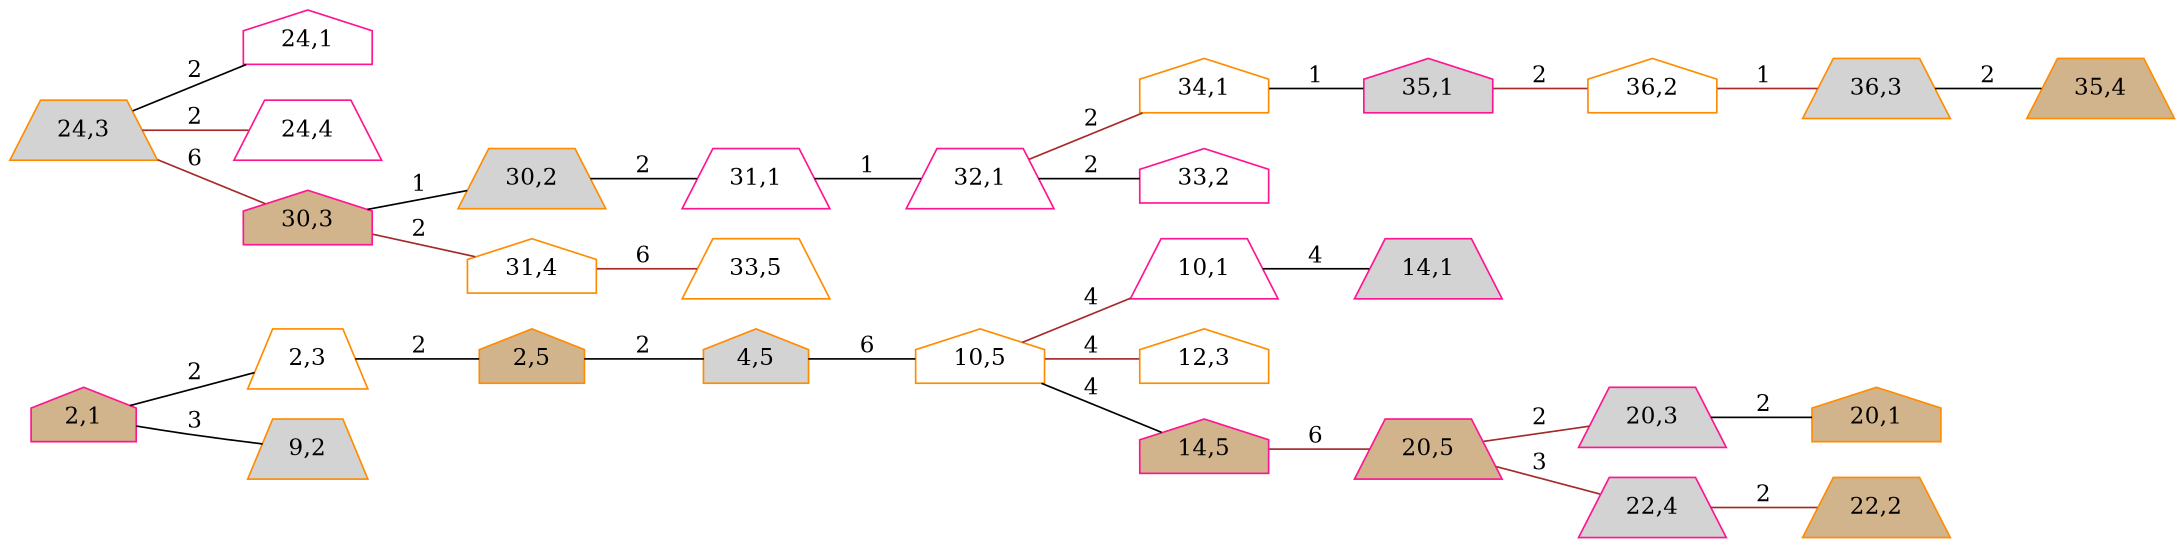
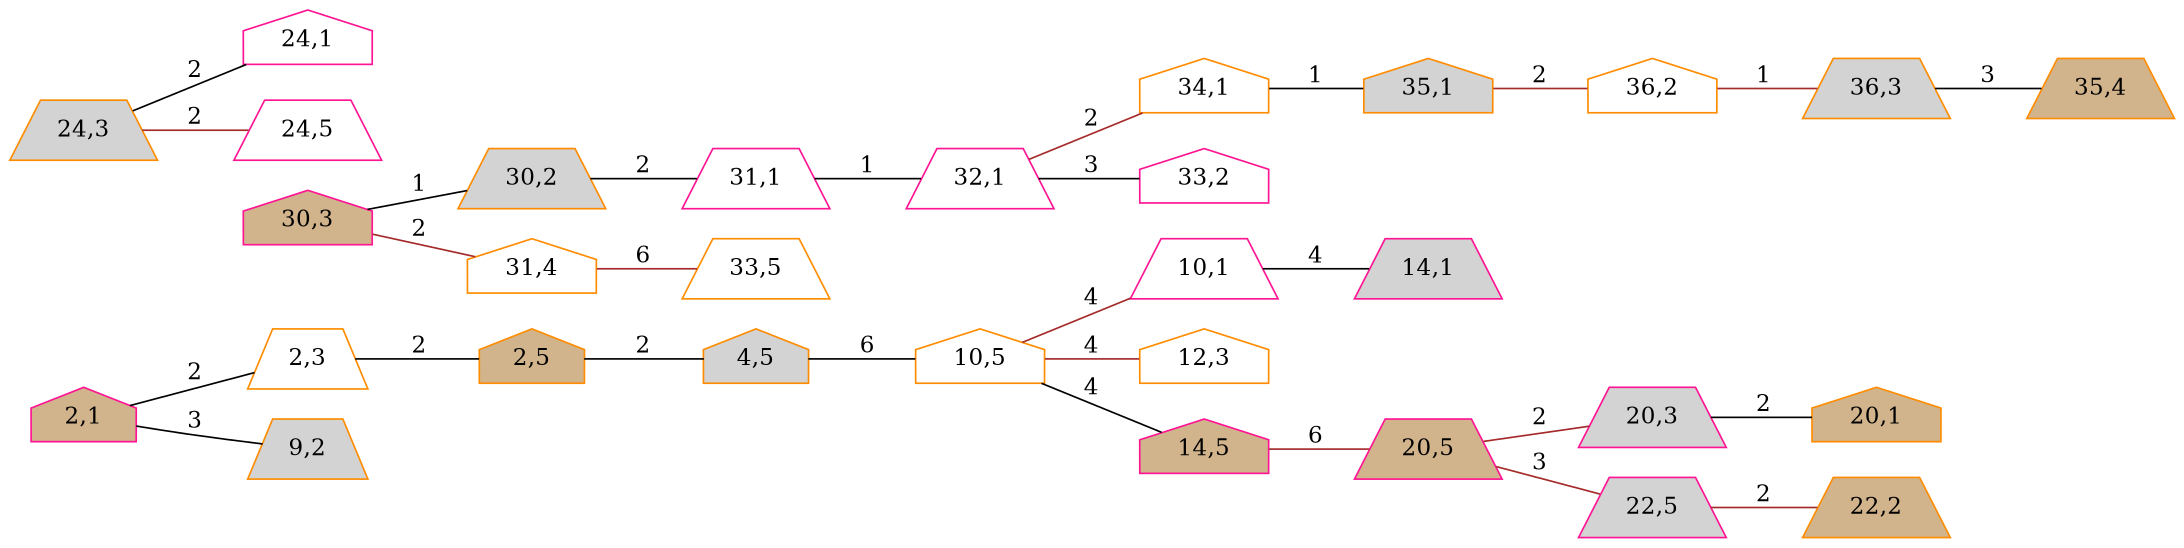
  graph {
    rankdir=LR
    node [color=darkorange fillcolor=white shape=trapezium style=filled]
    edge [color=black]
    "2,1" [color=deeppink fillcolor=tan shape=house]
    "2,3"
    n3 [fillcolor=lightgrey label="9,2"]
    "2,5" [fillcolor=tan shape=house]
    "4,5" [fillcolor=lightgrey shape=house]
    "10,5" [shape=house]
    "10,1" [color=deeppink]
    "12,3" [shape=house]
    "14,5" [color=deeppink fillcolor=tan shape=house]
    "14,1" [color=deeppink fillcolor=lightgrey]
    "20,5" [color=deeppink fillcolor=tan]
    "20,3" [color=deeppink fillcolor=lightgrey]
-   "22,4" [color=deeppink fillcolor=lightgrey]
+   "22,4" [color=deeppink fillcolor=lightgrey label="22,5"]
    "20,1" [fillcolor=tan shape=house]
    "22,2" [fillcolor=tan]
    "24,3" [fillcolor=lightgrey]
    "24,1" [color=deeppink shape=house]
-   "24,5" [color=deeppink label="24,4"]
+   "24,5" [color=deeppink]
    "30,3" [color=deeppink fillcolor=tan shape=house]
    "30,2" [fillcolor=lightgrey]
    "31,4" [shape=house]
    "31,1" [color=deeppink]
    "33,5"
    "32,1" [color=deeppink]
    "34,1" [shape=house]
    "33,2" [color=deeppink shape=house]
-   "35,1" [color=deeppink fillcolor=lightgrey shape=house]
+   "35,1" [fillcolor=lightgrey shape=house]
    "36,2" [shape=house]
    "36,3" [fillcolor=lightgrey]
    "35,4" [fillcolor=tan]
    "2,1" -- "2,3" [label=2]
    "2,1" -- n3 [label=3]
    "2,3" -- "2,5" [label=2]
    "2,5" -- "4,5" [label=2]
    "4,5" -- "10,5" [label=6]
    "10,5" -- "10,1" [color=brown label=4]
    "10,5" -- "12,3" [color=brown label=4]
    "10,5" -- "14,5" [label=4]
    "10,1" -- "14,1" [label=4]
    "14,5" -- "20,5" [color=brown label=6]
    "20,5" -- "20,3" [color=brown label=2]
    "20,5" -- "22,4" [color=brown label=3]
    "20,3" -- "20,1" [label=2]
    "22,4" -- "22,2" [color=brown label=2]
    "24,3" -- "24,1" [label=2]
    "24,3" -- "24,5" [color=brown label=2]
-   "24,3" -- "30,3" [color=brown label=6]
    "30,3" -- "30,2" [label=1]
    "30,3" -- "31,4" [color=brown label=2]
    "30,2" -- "31,1" [label=2]
    "31,4" -- "33,5" [color=brown label=6]
    "31,1" -- "32,1" [label=1]
    "32,1" -- "34,1" [color=brown label=2]
-   "32,1" -- "33,2" [label=2]
+   "32,1" -- "33,2" [label=3]
    "34,1" -- "35,1" [label=1]
    "35,1" -- "36,2" [color=brown label=2]
    "36,2" -- "36,3" [color=brown label=1]
-   "36,3" -- "35,4" [label=2]
+   "36,3" -- "35,4" [label=3]
  }
